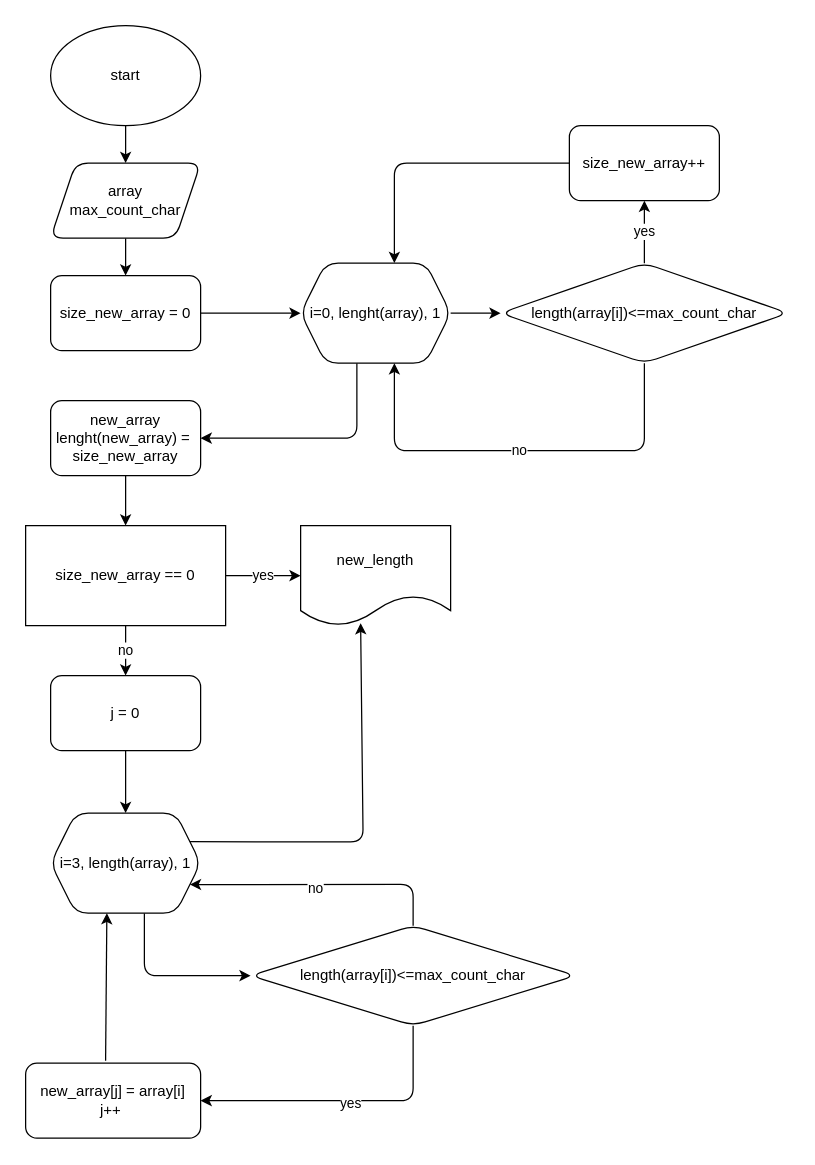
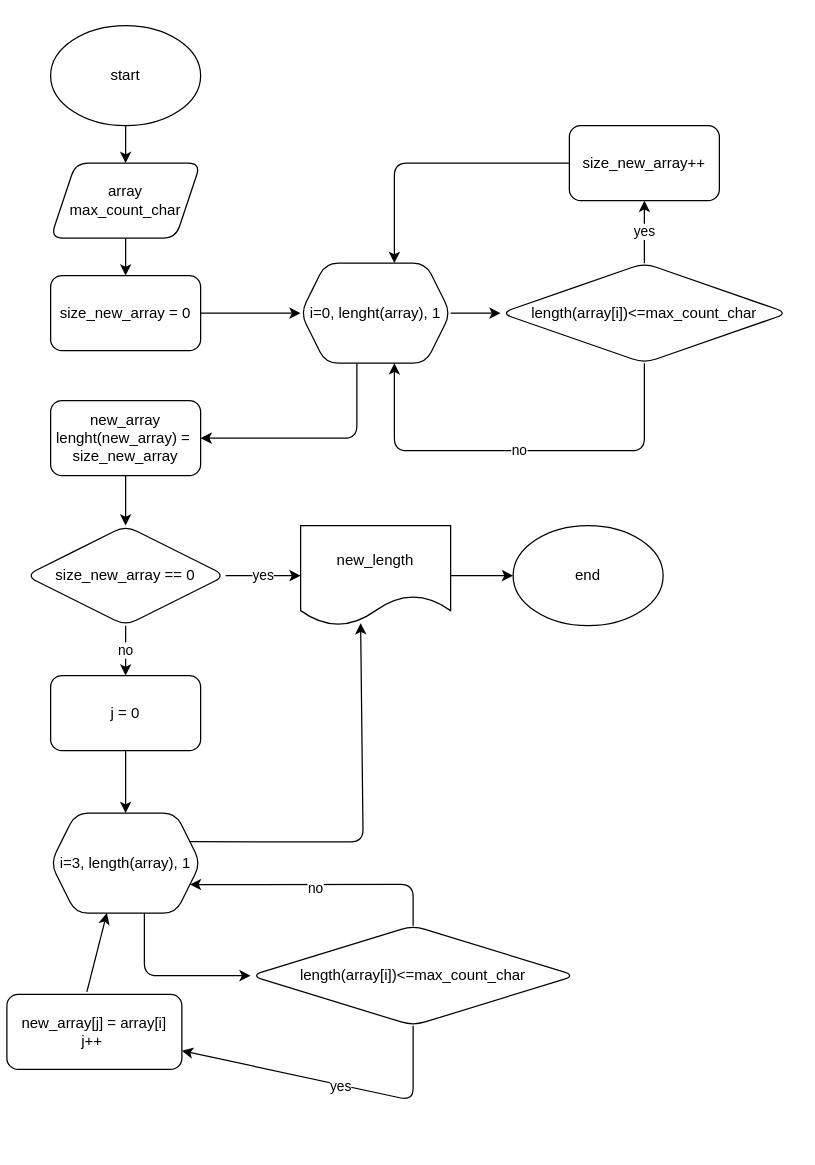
  <mxCell id="0" />
  <mxCell id="1" parent="0" />
  <mxCell id="2" value="" style="edgeStyle=none;html=1;rounded=1;" edge="1" parent="1" source="3" target="7"><mxGeometry relative="1" as="geometry" /></mxCell>
  <mxCell id="3" value="start" style="ellipse;whiteSpace=wrap;html=1;rounded=1;" vertex="1" parent="1"><mxGeometry x="40" y="20" width="120" height="80" as="geometry" /></mxCell>
  <mxCell id="4" value="" style="edgeStyle=none;html=1;rounded=1;" edge="1" parent="1" source="5" target="10"><mxGeometry relative="1" as="geometry" /></mxCell>
  <mxCell id="5" value="size_new_array = 0" style="rounded=1;whiteSpace=wrap;html=1;" vertex="1" parent="1"><mxGeometry x="40" y="220" width="120" height="60" as="geometry" /></mxCell>
  <mxCell id="6" value="" style="edgeStyle=none;html=1;rounded=1;" edge="1" parent="1" source="7" target="5"><mxGeometry relative="1" as="geometry" /></mxCell>
  <mxCell id="7" value="array&lt;br&gt;max_count_char" style="shape=parallelogram;perimeter=parallelogramPerimeter;whiteSpace=wrap;html=1;fixedSize=1;rounded=1;" vertex="1" parent="1"><mxGeometry x="40" y="130" width="120" height="60" as="geometry" /></mxCell>
  <mxCell id="8" value="" style="edgeStyle=none;html=1;rounded=1;" edge="1" parent="1" source="10" target="12"><mxGeometry relative="1" as="geometry" /></mxCell>
  <mxCell id="9" value="" style="edgeStyle=none;html=1;entryX=1;entryY=0.5;entryDx=0;entryDy=0;exitX=0.375;exitY=1;exitDx=0;exitDy=0;rounded=1;" edge="1" parent="1" source="10" target="17"><mxGeometry relative="1" as="geometry"><Array as="points"><mxPoint x="285" y="350" /></Array></mxGeometry></mxCell>
  <mxCell id="10" value="i=0, lenght(array), 1" style="shape=hexagon;perimeter=hexagonPerimeter2;whiteSpace=wrap;html=1;fixedSize=1;rounded=1;" vertex="1" parent="1"><mxGeometry x="240" y="210" width="120" height="80" as="geometry" /></mxCell>
  <mxCell id="11" value="yes" style="edgeStyle=none;html=1;rounded=1;" edge="1" parent="1" source="12" target="13"><mxGeometry relative="1" as="geometry" /></mxCell>
  <mxCell id="12" value="length(array[i])&amp;lt;=max_count_char" style="rhombus;whiteSpace=wrap;html=1;rounded=1;" vertex="1" parent="1"><mxGeometry x="400" y="210" width="230" height="80" as="geometry" /></mxCell>
  <mxCell id="13" value="size_new_array++" style="whiteSpace=wrap;html=1;rounded=1;" vertex="1" parent="1"><mxGeometry x="455" y="100" width="120" height="60" as="geometry" /></mxCell>
  <mxCell id="14" value="" style="endArrow=classic;html=1;exitX=0;exitY=0.5;exitDx=0;exitDy=0;entryX=0.625;entryY=0;entryDx=0;entryDy=0;rounded=1;" edge="1" parent="1" source="13" target="10"><mxGeometry width="50" height="50" relative="1" as="geometry"><mxPoint x="320" y="290" as="sourcePoint" /><mxPoint x="370" y="240" as="targetPoint" /><Array as="points"><mxPoint x="315" y="130" /></Array></mxGeometry></mxCell>
  <mxCell id="15" value="no" style="endArrow=classic;html=1;exitX=0.5;exitY=1;exitDx=0;exitDy=0;entryX=0.625;entryY=1;entryDx=0;entryDy=0;rounded=1;" edge="1" parent="1" source="12" target="10"><mxGeometry width="50" height="50" relative="1" as="geometry"><mxPoint x="320" y="290" as="sourcePoint" /><mxPoint x="370" y="240" as="targetPoint" /><Array as="points"><mxPoint x="515" y="360" /><mxPoint x="315" y="360" /></Array></mxGeometry></mxCell>
  <mxCell id="16" value="" style="edgeStyle=none;html=1;rounded=1;" edge="1" parent="1" source="17" target="20"><mxGeometry relative="1" as="geometry" /></mxCell>
  <mxCell id="17" value="new_array&lt;br&gt;lenght(new_array) =&amp;nbsp;&lt;br&gt;size_new_array" style="rounded=1;whiteSpace=wrap;html=1;" vertex="1" parent="1"><mxGeometry x="40" y="320" width="120" height="60" as="geometry" /></mxCell>
  <mxCell id="18" value="yes" style="edgeStyle=none;html=1;rounded=1;" edge="1" parent="1" source="20" target="22"><mxGeometry relative="1" as="geometry" /></mxCell>
  <mxCell id="19" value="no" style="edgeStyle=none;html=1;rounded=1;" edge="1" parent="1" source="20" target="24"><mxGeometry relative="1" as="geometry" /></mxCell>
- <mxCell id="20" value="size_new_array == 0" style="whiteSpace=wrap;html=1;rounded=0;" vertex="1" parent="1"><mxGeometry x="20" y="420" width="160" height="80" as="geometry" /></mxCell>
+ <mxCell id="20" value="size_new_array == 0" style="rhombus;whiteSpace=wrap;html=1;rounded=1;" vertex="1" parent="1"><mxGeometry x="20" y="420" width="160" height="80" as="geometry" /></mxCell>
+ <mxCell id="21" value="" style="edgeStyle=none;rounded=1;html=1;" edge="1" parent="1" source="22" target="35"><mxGeometry relative="1" as="geometry" /></mxCell>
  <mxCell id="22" value="new_length" style="shape=document;whiteSpace=wrap;html=1;boundedLbl=1;rounded=1;" vertex="1" parent="1"><mxGeometry x="240" y="420" width="120" height="80" as="geometry" /></mxCell>
  <mxCell id="23" value="" style="edgeStyle=none;html=1;rounded=1;" edge="1" parent="1" source="24" target="26"><mxGeometry relative="1" as="geometry" /></mxCell>
  <mxCell id="24" value="j = 0" style="whiteSpace=wrap;html=1;rounded=1;" vertex="1" parent="1"><mxGeometry x="40" y="540" width="120" height="60" as="geometry" /></mxCell>
  <mxCell id="25" value="" style="edgeStyle=none;html=1;exitX=0.625;exitY=1;exitDx=0;exitDy=0;rounded=1;" edge="1" parent="1" source="26" target="29"><mxGeometry relative="1" as="geometry"><Array as="points"><mxPoint x="115" y="780" /></Array></mxGeometry></mxCell>
  <mxCell id="26" value="i=3, length(array), 1" style="shape=hexagon;perimeter=hexagonPerimeter2;whiteSpace=wrap;html=1;fixedSize=1;rounded=1;" vertex="1" parent="1"><mxGeometry x="40" y="650" width="120" height="80" as="geometry" /></mxCell>
  <mxCell id="27" value="" style="edgeStyle=none;html=1;rounded=1;" edge="1" parent="1" source="29" target="30"><mxGeometry relative="1" as="geometry"><Array as="points"><mxPoint x="330" y="880" /></Array></mxGeometry></mxCell>
  <mxCell id="28" value="yes" style="edgeLabel;html=1;align=center;verticalAlign=middle;resizable=0;points=[];rounded=1;" vertex="1" connectable="0" parent="27"><mxGeometry x="-0.035" y="1" relative="1" as="geometry"><mxPoint as="offset" /></mxGeometry></mxCell>
  <mxCell id="29" value="length(array[i])&amp;lt;=max_count_char" style="rhombus;whiteSpace=wrap;html=1;rounded=1;" vertex="1" parent="1"><mxGeometry x="200" y="740" width="260" height="80" as="geometry" /></mxCell>
- <mxCell id="30" value="new_array[j] = array[i]&lt;br&gt;j++&amp;nbsp;" style="whiteSpace=wrap;html=1;rounded=1;" vertex="1" parent="1"><mxGeometry x="20" y="850" width="140" height="60" as="geometry" /></mxCell>
+ <mxCell id="30" value="new_array[j] = array[i]&lt;br&gt;j++&amp;nbsp;" style="whiteSpace=wrap;html=1;rounded=1;" vertex="1" parent="1"><mxGeometry x="5" y="795" width="140" height="60" as="geometry" /></mxCell>
  <mxCell id="31" value="" style="endArrow=classic;html=1;exitX=0.457;exitY=-0.033;exitDx=0;exitDy=0;entryX=0.375;entryY=1;entryDx=0;entryDy=0;exitPerimeter=0;rounded=1;" edge="1" parent="1" source="30" target="26"><mxGeometry width="50" height="50" relative="1" as="geometry"><mxPoint x="320" y="700" as="sourcePoint" /><mxPoint x="370" y="650" as="targetPoint" /></mxGeometry></mxCell>
  <mxCell id="32" value="" style="endArrow=classic;html=1;exitX=0.5;exitY=0;exitDx=0;exitDy=0;entryX=1;entryY=0.75;entryDx=0;entryDy=0;rounded=1;" edge="1" parent="1" source="29" target="26"><mxGeometry width="50" height="50" relative="1" as="geometry"><mxPoint x="320" y="700" as="sourcePoint" /><mxPoint x="370" y="650" as="targetPoint" /><Array as="points"><mxPoint x="330" y="707" /></Array></mxGeometry></mxCell>
  <mxCell id="33" value="no" style="edgeLabel;html=1;align=center;verticalAlign=middle;resizable=0;points=[];rounded=1;" vertex="1" connectable="0" parent="32"><mxGeometry x="0.059" y="2" relative="1" as="geometry"><mxPoint as="offset" /></mxGeometry></mxCell>
  <mxCell id="34" value="" style="endArrow=classic;html=1;exitX=1;exitY=0.25;exitDx=0;exitDy=0;entryX=0.4;entryY=0.975;entryDx=0;entryDy=0;entryPerimeter=0;rounded=1;" edge="1" parent="1" source="26" target="22"><mxGeometry width="50" height="50" relative="1" as="geometry"><mxPoint x="320" y="700" as="sourcePoint" /><mxPoint x="370" y="650" as="targetPoint" /><Array as="points"><mxPoint x="290" y="673" /></Array></mxGeometry></mxCell>
+ <mxCell id="35" value="end" style="ellipse;whiteSpace=wrap;html=1;rounded=1;" vertex="1" parent="1"><mxGeometry x="410" y="420" width="120" height="80" as="geometry" /></mxCell>
